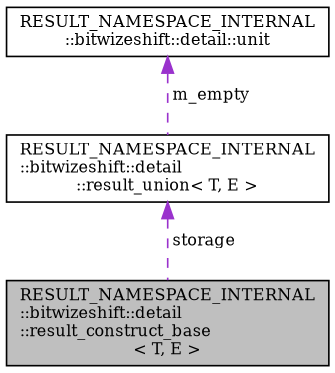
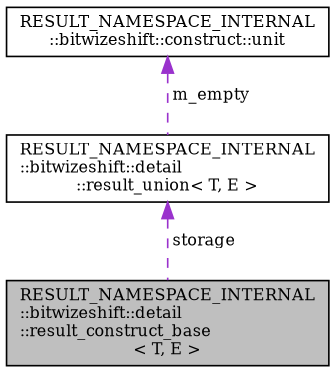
  digraph {
    fontname="DejaVu Serif"
    node [color=black fillcolor=white fontname="DejaVu Serif" fontsize=10 shape=record style=filled]
    edge [color=darkorchid3 dir=back fontname="DejaVu Serif" fontsize=10 labelfontname=Helvetica labelfontsize=10 style=dashed]
    n1 [fillcolor=grey75 fontcolor=black height=0.2 label="RESULT_NAMESPACE_INTERNAL\l::bitwizeshift::detail\l::result_construct_base\l\< T, E \>" width=0.4]
    n2 [height=0.2 label="RESULT_NAMESPACE_INTERNAL\l::bitwizeshift::detail\l::result_union\< T, E \>" width=0.4]
-   n3 [height=0.2 label="RESULT_NAMESPACE_INTERNAL\l::bitwizeshift::detail::unit" width=0.4]
+   n3 [height=0.2 label="RESULT_NAMESPACE_INTERNAL\l::bitwizeshift::construct::unit" width=0.4]
    n2 -> n1 [label=" storage"]
    n3 -> n2 [label=" m_empty"]
  }
